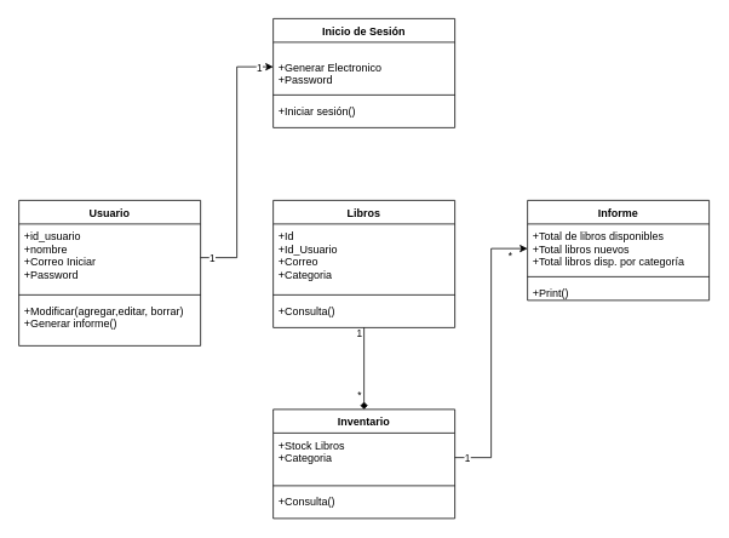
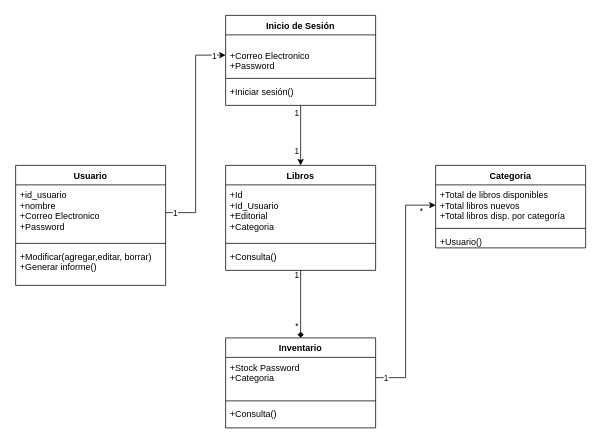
  <mxCell id="0" />
  <mxCell id="1" parent="0" />
  <mxCell id="2" value="Usuario" style="swimlane;fontStyle=1;align=center;verticalAlign=top;childLayout=stackLayout;horizontal=1;startSize=26;horizontalStack=0;resizeParent=1;resizeParentMax=0;resizeLast=0;collapsible=1;marginBottom=0;" vertex="1" parent="1"><mxGeometry x="20" y="220" width="200" height="160" as="geometry" /></mxCell>
- <mxCell id="3" value="+id_usuario&#10;+nombre&#10;+Correo Iniciar&#10;+Password&#10;&#10;" style="text;strokeColor=none;fillColor=none;align=left;verticalAlign=top;spacingLeft=4;spacingRight=4;overflow=hidden;rotatable=0;points=[[0,0.5],[1,0.5]];portConstraint=eastwest;" vertex="1" parent="2"><mxGeometry y="26" width="200" height="74" as="geometry" /></mxCell>
+ <mxCell id="3" value="+id_usuario&#10;+nombre&#10;+Correo Electronico&#10;+Password&#10;&#10;" style="text;strokeColor=none;fillColor=none;align=left;verticalAlign=top;spacingLeft=4;spacingRight=4;overflow=hidden;rotatable=0;points=[[0,0.5],[1,0.5]];portConstraint=eastwest;" vertex="1" parent="2"><mxGeometry y="26" width="200" height="74" as="geometry" /></mxCell>
  <mxCell id="4" value="" style="line;strokeWidth=1;fillColor=none;align=left;verticalAlign=middle;spacingTop=-1;spacingLeft=3;spacingRight=3;rotatable=0;labelPosition=right;points=[];portConstraint=eastwest;" vertex="1" parent="2"><mxGeometry y="100" width="200" height="8" as="geometry" /></mxCell>
  <mxCell id="5" value="+Modificar(agregar,editar, borrar)&#10;+Generar informe()&#10;" style="text;strokeColor=none;fillColor=none;align=left;verticalAlign=top;spacingLeft=4;spacingRight=4;overflow=hidden;rotatable=0;points=[[0,0.5],[1,0.5]];portConstraint=eastwest;" vertex="1" parent="2"><mxGeometry y="108" width="200" height="52" as="geometry" /></mxCell>
+ <mxCell id="6" style="edgeStyle=orthogonalEdgeStyle;rounded=0;orthogonalLoop=1;jettySize=auto;html=1;exitX=0.5;exitY=1;exitDx=0;exitDy=0;" edge="1" parent="1" source="9" target="16"><mxGeometry relative="1" as="geometry" /></mxCell>
+ <mxCell id="7" value="1" style="edgeLabel;html=1;align=center;verticalAlign=middle;resizable=0;points=[];" vertex="1" connectable="0" parent="6"><mxGeometry x="-0.842" relative="1" as="geometry"><mxPoint x="-6" y="4" as="offset" /></mxGeometry></mxCell>
+ <mxCell id="8" value="1" style="edgeLabel;html=1;align=center;verticalAlign=middle;resizable=0;points=[];" vertex="1" connectable="0" parent="6"><mxGeometry x="0.675" relative="1" as="geometry"><mxPoint x="-6" y="-7" as="offset" /></mxGeometry></mxCell>
  <mxCell id="9" value="Inicio de Sesión" style="swimlane;fontStyle=1;align=center;verticalAlign=top;childLayout=stackLayout;horizontal=1;startSize=26;horizontalStack=0;resizeParent=1;resizeParentMax=0;resizeLast=0;collapsible=1;marginBottom=0;" vertex="1" parent="1"><mxGeometry x="300" y="20" width="200" height="120" as="geometry" /></mxCell>
- <mxCell id="10" value="&#10;+Generar Electronico&#10;+Password&#10;&#10;" style="text;strokeColor=none;fillColor=none;align=left;verticalAlign=top;spacingLeft=4;spacingRight=4;overflow=hidden;rotatable=0;points=[[0,0.5],[1,0.5]];portConstraint=eastwest;" vertex="1" parent="9"><mxGeometry y="26" width="200" height="54" as="geometry" /></mxCell>
+ <mxCell id="10" value="&#10;+Correo Electronico&#10;+Password&#10;&#10;" style="text;strokeColor=none;fillColor=none;align=left;verticalAlign=top;spacingLeft=4;spacingRight=4;overflow=hidden;rotatable=0;points=[[0,0.5],[1,0.5]];portConstraint=eastwest;" vertex="1" parent="9"><mxGeometry y="26" width="200" height="54" as="geometry" /></mxCell>
  <mxCell id="11" value="" style="line;strokeWidth=1;fillColor=none;align=left;verticalAlign=middle;spacingTop=-1;spacingLeft=3;spacingRight=3;rotatable=0;labelPosition=right;points=[];portConstraint=eastwest;" vertex="1" parent="9"><mxGeometry y="80" width="200" height="8" as="geometry" /></mxCell>
  <mxCell id="12" value="+Iniciar sesión()" style="text;strokeColor=none;fillColor=none;align=left;verticalAlign=top;spacingLeft=4;spacingRight=4;overflow=hidden;rotatable=0;points=[[0,0.5],[1,0.5]];portConstraint=eastwest;" vertex="1" parent="9"><mxGeometry y="88" width="200" height="32" as="geometry" /></mxCell>
  <mxCell id="13" style="edgeStyle=orthogonalEdgeStyle;rounded=0;orthogonalLoop=1;jettySize=auto;html=1;exitX=0.5;exitY=1;exitDx=0;exitDy=0;entryX=0.5;entryY=0;entryDx=0;entryDy=0;endArrow=diamond;" edge="1" parent="1" source="16" target="24"><mxGeometry relative="1" as="geometry" /></mxCell>
  <mxCell id="14" value="1" style="edgeLabel;html=1;align=center;verticalAlign=middle;resizable=0;points=[];" vertex="1" connectable="0" parent="13"><mxGeometry x="-0.864" relative="1" as="geometry"><mxPoint x="-6" as="offset" /></mxGeometry></mxCell>
  <mxCell id="15" value="*" style="edgeLabel;html=1;align=center;verticalAlign=middle;resizable=0;points=[];" vertex="1" connectable="0" parent="13"><mxGeometry x="0.622" relative="1" as="geometry"><mxPoint x="-6" as="offset" /></mxGeometry></mxCell>
  <mxCell id="16" value="Libros" style="swimlane;fontStyle=1;align=center;verticalAlign=top;childLayout=stackLayout;horizontal=1;startSize=26;horizontalStack=0;resizeParent=1;resizeParentMax=0;resizeLast=0;collapsible=1;marginBottom=0;" vertex="1" parent="1"><mxGeometry x="300" y="220" width="200" height="140" as="geometry" /></mxCell>
- <mxCell id="17" value="+Id&#10;+Id_Usuario&#10;+Correo&#10;+Categoria&#10;" style="text;strokeColor=none;fillColor=none;align=left;verticalAlign=top;spacingLeft=4;spacingRight=4;overflow=hidden;rotatable=0;points=[[0,0.5],[1,0.5]];portConstraint=eastwest;" vertex="1" parent="16"><mxGeometry y="26" width="200" height="74" as="geometry" /></mxCell>
+ <mxCell id="17" value="+Id&#10;+Id_Usuario&#10;+Editorial&#10;+Categoria&#10;" style="text;strokeColor=none;fillColor=none;align=left;verticalAlign=top;spacingLeft=4;spacingRight=4;overflow=hidden;rotatable=0;points=[[0,0.5],[1,0.5]];portConstraint=eastwest;" vertex="1" parent="16"><mxGeometry y="26" width="200" height="74" as="geometry" /></mxCell>
  <mxCell id="18" value="" style="line;strokeWidth=1;fillColor=none;align=left;verticalAlign=middle;spacingTop=-1;spacingLeft=3;spacingRight=3;rotatable=0;labelPosition=right;points=[];portConstraint=eastwest;" vertex="1" parent="16"><mxGeometry y="100" width="200" height="8" as="geometry" /></mxCell>
  <mxCell id="19" value="+Consulta()" style="text;strokeColor=none;fillColor=none;align=left;verticalAlign=top;spacingLeft=4;spacingRight=4;overflow=hidden;rotatable=0;points=[[0,0.5],[1,0.5]];portConstraint=eastwest;" vertex="1" parent="16"><mxGeometry y="108" width="200" height="32" as="geometry" /></mxCell>
- <mxCell id="20" value="Informe" style="swimlane;fontStyle=1;align=center;verticalAlign=top;childLayout=stackLayout;horizontal=1;startSize=26;horizontalStack=0;resizeParent=1;resizeParentMax=0;resizeLast=0;collapsible=1;marginBottom=0;" vertex="1" parent="1"><mxGeometry x="580" y="220" width="200" height="110" as="geometry" /></mxCell>
+ <mxCell id="20" value="Categoria" style="swimlane;fontStyle=1;align=center;verticalAlign=top;childLayout=stackLayout;horizontal=1;startSize=26;horizontalStack=0;resizeParent=1;resizeParentMax=0;resizeLast=0;collapsible=1;marginBottom=0;" vertex="1" parent="1"><mxGeometry x="580" y="220" width="200" height="110" as="geometry" /></mxCell>
  <mxCell id="21" value="+Total de libros disponibles&#10;+Total libros nuevos&#10;+Total libros disp. por categoría&#10;" style="text;strokeColor=none;fillColor=none;align=left;verticalAlign=top;spacingLeft=4;spacingRight=4;overflow=hidden;rotatable=0;points=[[0,0.5],[1,0.5]];portConstraint=eastwest;" vertex="1" parent="20"><mxGeometry y="26" width="200" height="54" as="geometry" /></mxCell>
  <mxCell id="22" value="" style="line;strokeWidth=1;fillColor=none;align=left;verticalAlign=middle;spacingTop=-1;spacingLeft=3;spacingRight=3;rotatable=0;labelPosition=right;points=[];portConstraint=eastwest;" vertex="1" parent="20"><mxGeometry y="80" width="200" height="8" as="geometry" /></mxCell>
- <mxCell id="23" value="+Print()" style="text;strokeColor=none;fillColor=none;align=left;verticalAlign=top;spacingLeft=4;spacingRight=4;overflow=hidden;rotatable=0;points=[[0,0.5],[1,0.5]];portConstraint=eastwest;" vertex="1" parent="20"><mxGeometry y="88" width="200" height="22" as="geometry" /></mxCell>
+ <mxCell id="23" value="+Usuario()" style="text;strokeColor=none;fillColor=none;align=left;verticalAlign=top;spacingLeft=4;spacingRight=4;overflow=hidden;rotatable=0;points=[[0,0.5],[1,0.5]];portConstraint=eastwest;" vertex="1" parent="20"><mxGeometry y="88" width="200" height="22" as="geometry" /></mxCell>
  <mxCell id="24" value="Inventario" style="swimlane;fontStyle=1;align=center;verticalAlign=top;childLayout=stackLayout;horizontal=1;startSize=26;horizontalStack=0;resizeParent=1;resizeParentMax=0;resizeLast=0;collapsible=1;marginBottom=0;" vertex="1" parent="1"><mxGeometry x="300" y="450" width="200" height="120" as="geometry" /></mxCell>
- <mxCell id="25" value="+Stock Libros&#10;+Categoria&#10;" style="text;strokeColor=none;fillColor=none;align=left;verticalAlign=top;spacingLeft=4;spacingRight=4;overflow=hidden;rotatable=0;points=[[0,0.5],[1,0.5]];portConstraint=eastwest;" vertex="1" parent="24"><mxGeometry y="26" width="200" height="54" as="geometry" /></mxCell>
+ <mxCell id="25" value="+Stock Password&#10;+Categoria&#10;" style="text;strokeColor=none;fillColor=none;align=left;verticalAlign=top;spacingLeft=4;spacingRight=4;overflow=hidden;rotatable=0;points=[[0,0.5],[1,0.5]];portConstraint=eastwest;" vertex="1" parent="24"><mxGeometry y="26" width="200" height="54" as="geometry" /></mxCell>
  <mxCell id="26" value="" style="line;strokeWidth=1;fillColor=none;align=left;verticalAlign=middle;spacingTop=-1;spacingLeft=3;spacingRight=3;rotatable=0;labelPosition=right;points=[];portConstraint=eastwest;" vertex="1" parent="24"><mxGeometry y="80" width="200" height="8" as="geometry" /></mxCell>
  <mxCell id="27" value="+Consulta()&#10;" style="text;strokeColor=none;fillColor=none;align=left;verticalAlign=top;spacingLeft=4;spacingRight=4;overflow=hidden;rotatable=0;points=[[0,0.5],[1,0.5]];portConstraint=eastwest;" vertex="1" parent="24"><mxGeometry y="88" width="200" height="32" as="geometry" /></mxCell>
  <mxCell id="28" style="edgeStyle=orthogonalEdgeStyle;rounded=0;orthogonalLoop=1;jettySize=auto;html=1;exitX=1;exitY=0.5;exitDx=0;exitDy=0;entryX=0;entryY=0.5;entryDx=0;entryDy=0;" edge="1" parent="1" source="3" target="10"><mxGeometry relative="1" as="geometry" /></mxCell>
  <mxCell id="29" value="1" style="edgeLabel;html=1;align=center;verticalAlign=middle;resizable=0;points=[];" vertex="1" connectable="0" parent="28"><mxGeometry x="-0.92" relative="1" as="geometry"><mxPoint as="offset" /></mxGeometry></mxCell>
  <mxCell id="30" value="1" style="edgeLabel;html=1;align=center;verticalAlign=middle;resizable=0;points=[];" vertex="1" connectable="0" parent="28"><mxGeometry x="0.888" relative="1" as="geometry"><mxPoint as="offset" /></mxGeometry></mxCell>
  <mxCell id="31" style="edgeStyle=orthogonalEdgeStyle;rounded=0;orthogonalLoop=1;jettySize=auto;html=1;exitX=1;exitY=0.5;exitDx=0;exitDy=0;" edge="1" parent="1" source="25" target="21"><mxGeometry relative="1" as="geometry" /></mxCell>
  <mxCell id="32" value="1" style="edgeLabel;html=1;align=center;verticalAlign=middle;resizable=0;points=[];" vertex="1" connectable="0" parent="31"><mxGeometry x="-0.918" relative="1" as="geometry"><mxPoint as="offset" /></mxGeometry></mxCell>
  <mxCell id="33" value="*" style="edgeLabel;html=1;align=center;verticalAlign=middle;resizable=0;points=[];" vertex="1" connectable="0" parent="31"><mxGeometry x="0.92" y="-1" relative="1" as="geometry"><mxPoint x="-8" y="6" as="offset" /></mxGeometry></mxCell>
